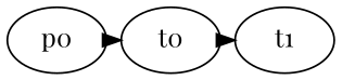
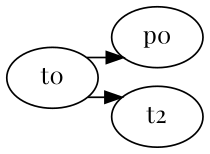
  digraph {
    fontname="Playfair Display"
    nodesep=0.15
    rankdir=LR
    ranksep=0.02
    splines=ortho
    node [fontname="Playfair Display"]
    edge [fontname="Playfair Display"]
    t0
    p0
-   t1
-   p0 -> t0
+   t1 [label=t2]
+   t0 -> p0
    t0 -> t1
  }
